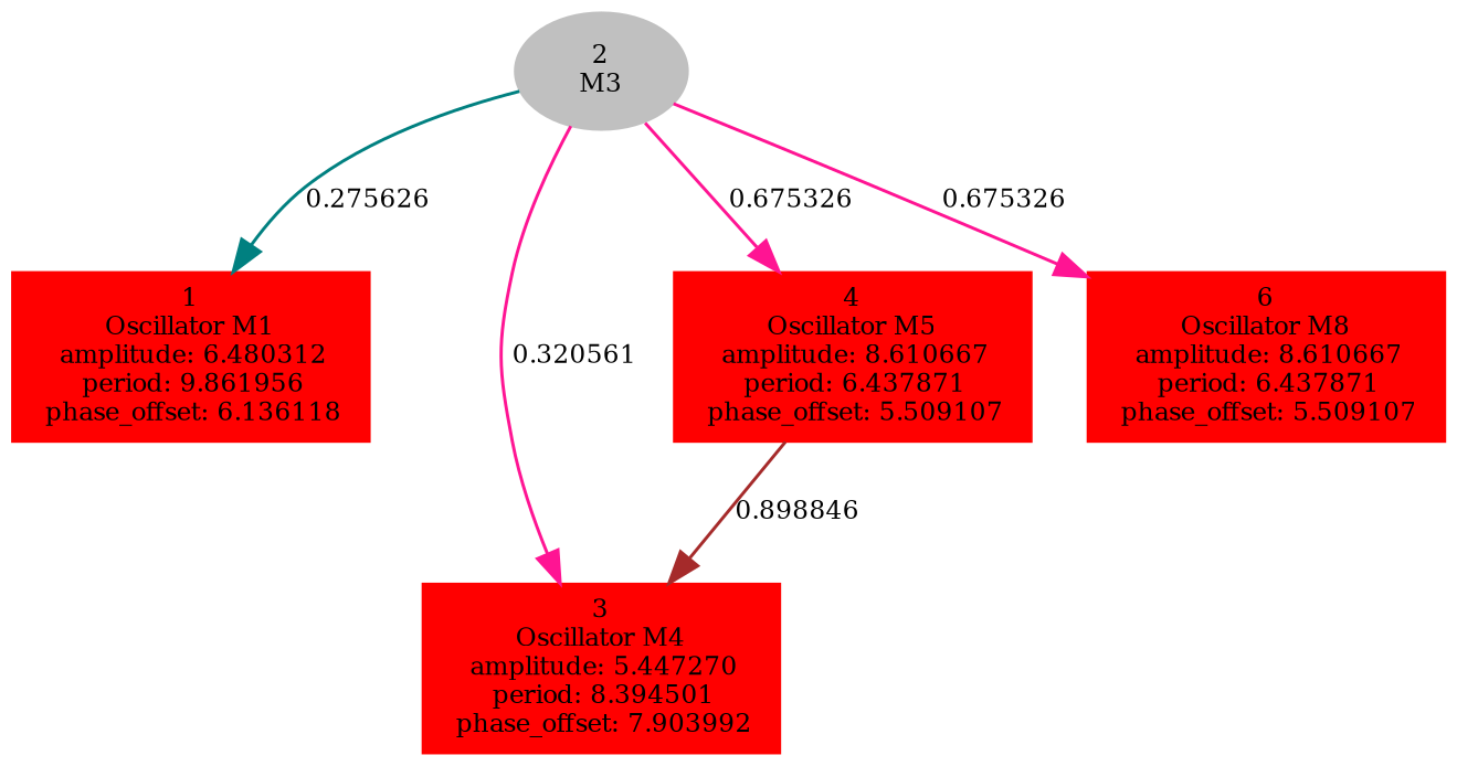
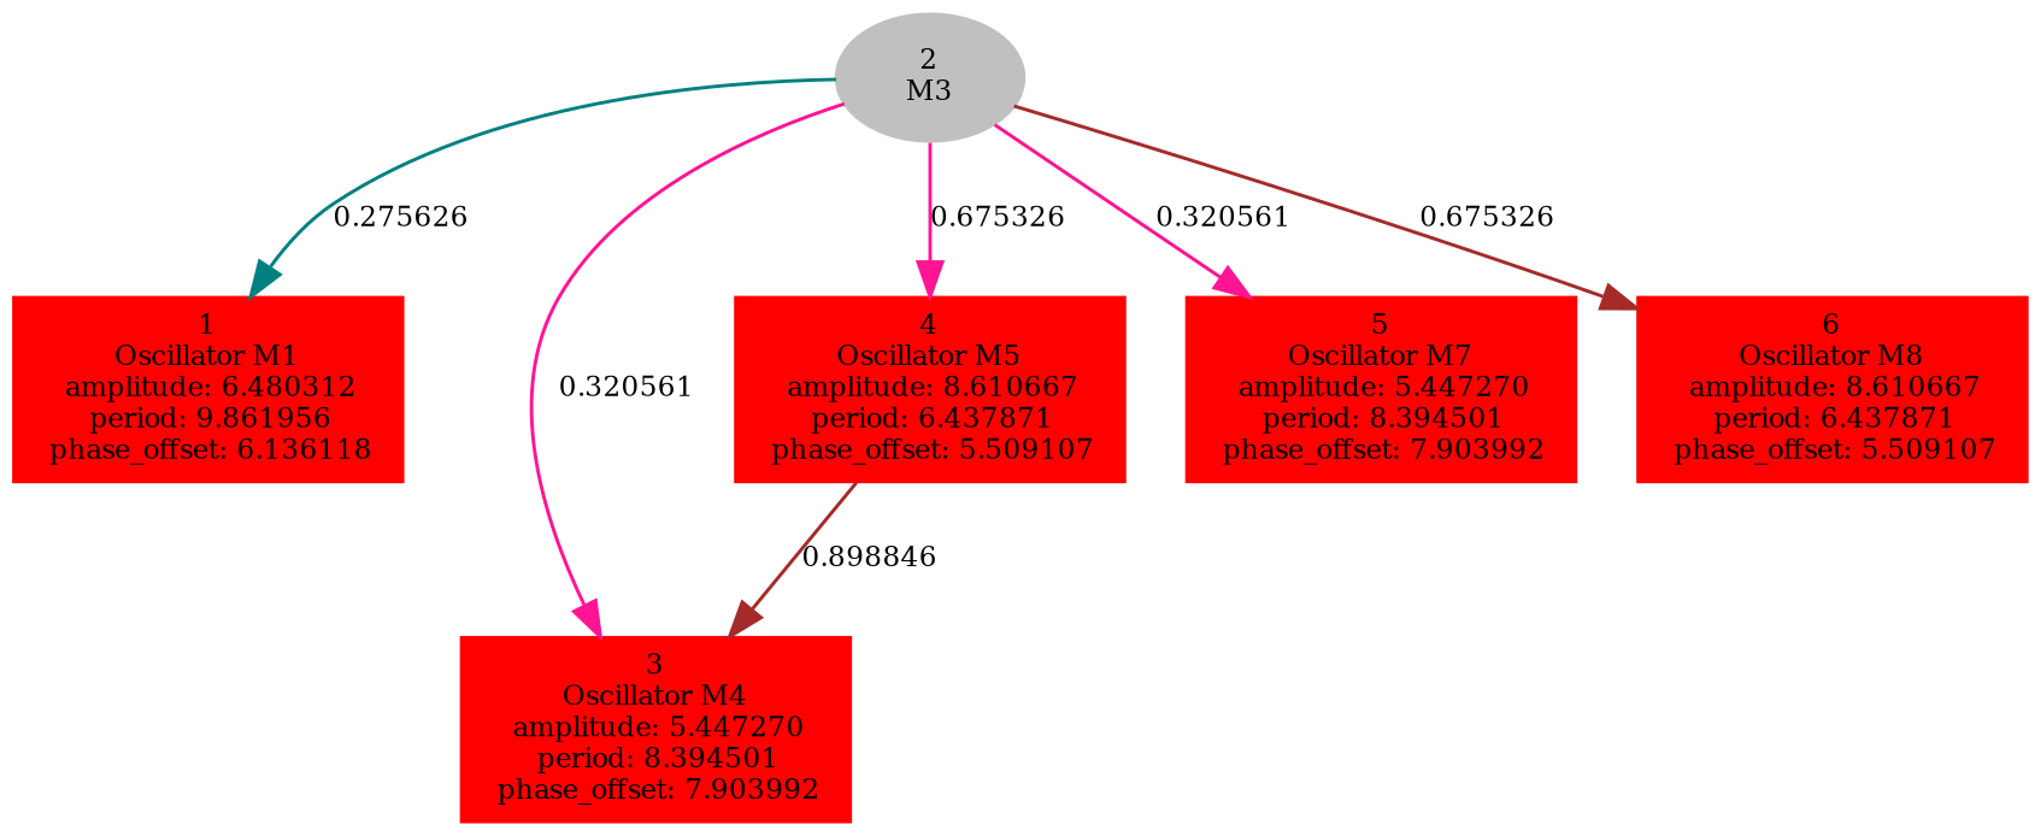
  digraph {
    forcelabels=true
    node [color=red fontsize=8 shape=box style=filled]
    edge [color=deeppink fontsize=8]
    n1 [label=<1<BR />Oscillator M1<BR /> amplitude: 6.480312<BR /> period: 9.861956<BR /> phase_offset: 6.136118>]
    n2 [color=grey label=<2<BR/>M3> shape=""]
    n3 [label=<3<BR />Oscillator M4<BR /> amplitude: 5.447270<BR /> period: 8.394501<BR /> phase_offset: 7.903992>]
    n4 [label=<4<BR />Oscillator M5<BR /> amplitude: 8.610667<BR /> period: 6.437871<BR /> phase_offset: 5.509107>]
+   n5 [label=<5<BR />Oscillator M7<BR /> amplitude: 5.447270<BR /> period: 8.394501<BR /> phase_offset: 7.903992>]
    n6 [label=<6<BR />Oscillator M8<BR /> amplitude: 8.610667<BR /> period: 6.437871<BR /> phase_offset: 5.509107>]
    n2 -> n1 [color=teal label="0.275626 "]
    n2 -> n3 [label="0.320561 "]
    n2 -> n4 [label="0.675326 "]
-   n2 -> n6 [label="0.675326 "]
+   n2 -> n5 [label="0.320561 "]
+   n2 -> n6 [color=brown label="0.675326 "]
    n4 -> n3 [color=brown label="0.898846 "]
  }
